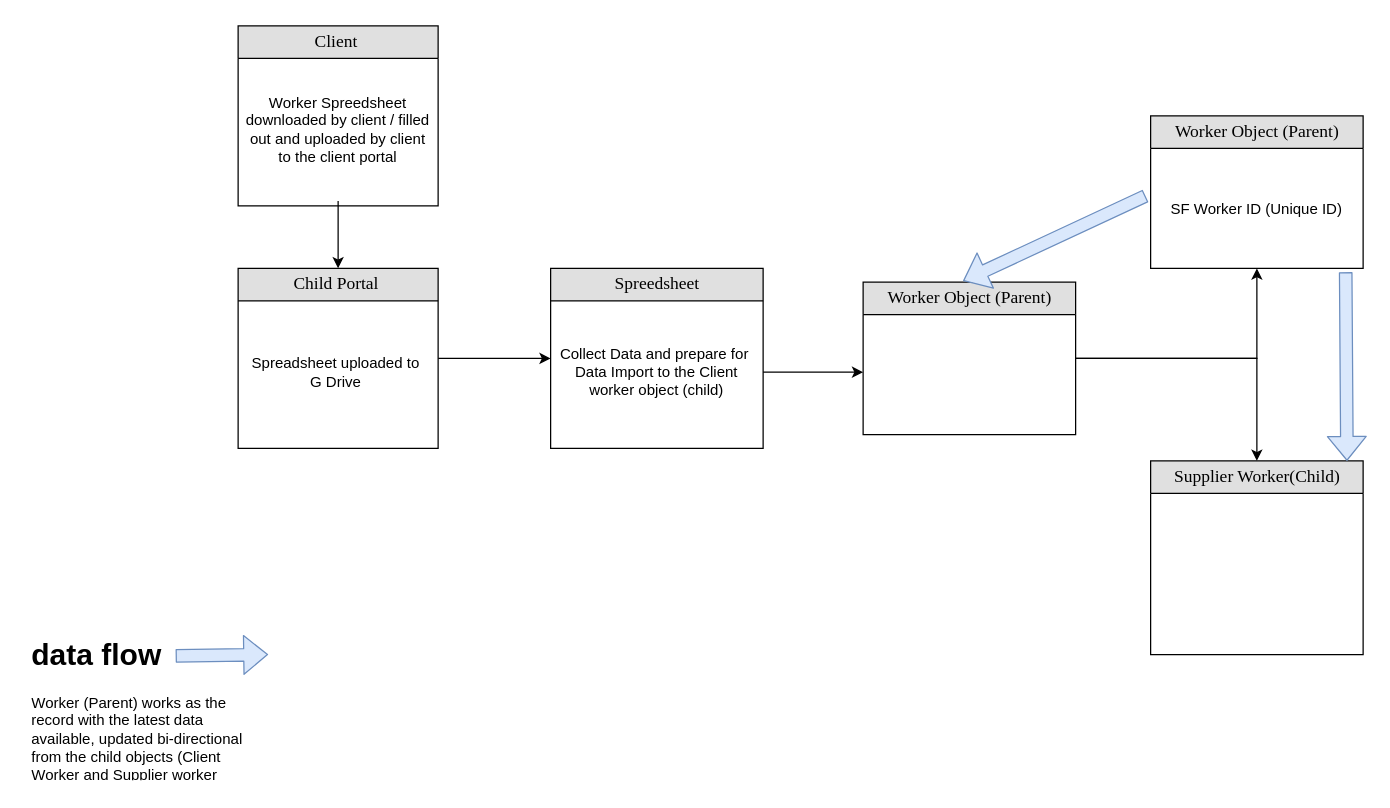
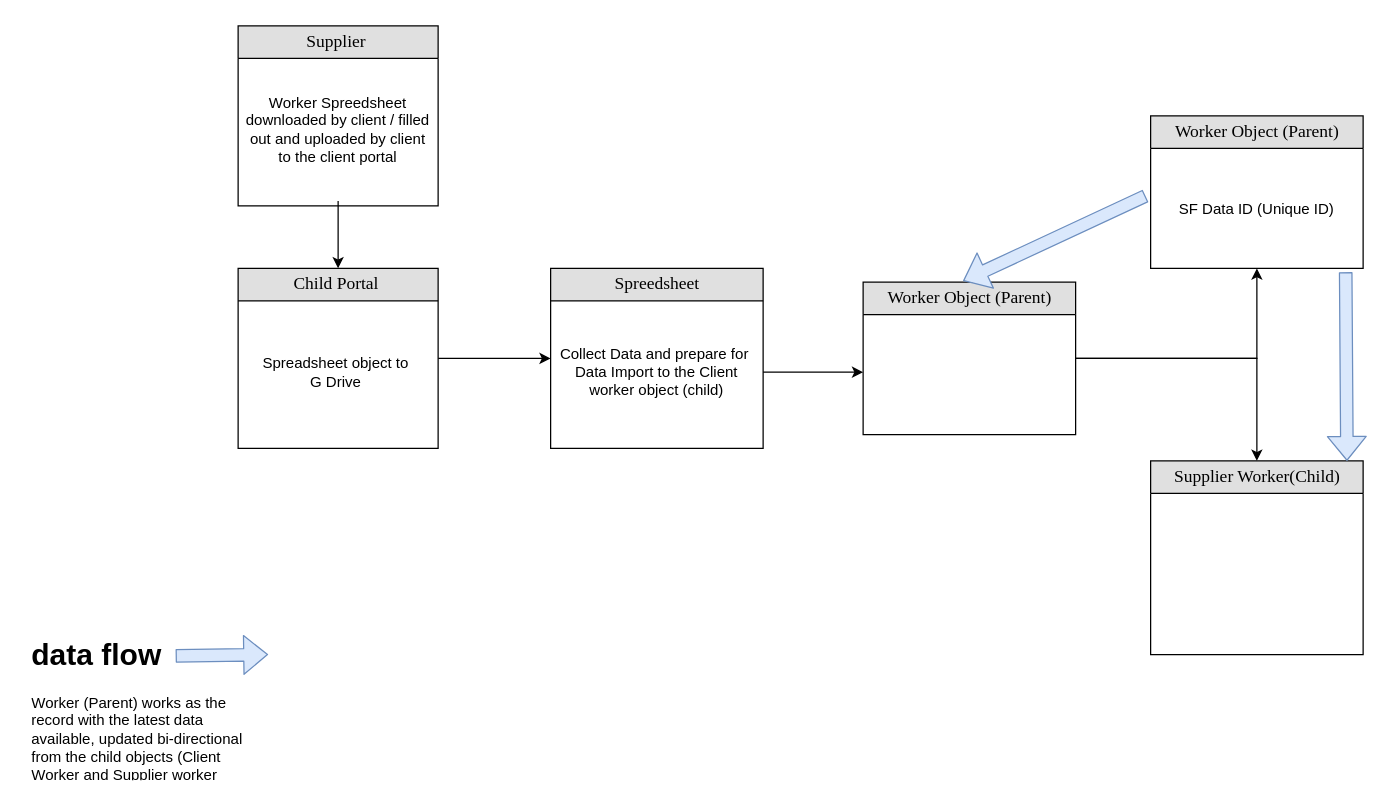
  <mxCell id="0" />
  <mxCell id="1" parent="0" />
  <mxCell id="2" value="Spreedsheet" style="swimlane;html=1;fontStyle=0;childLayout=stackLayout;horizontal=1;startSize=26;fillColor=#e0e0e0;horizontalStack=0;resizeParent=1;resizeLast=0;collapsible=1;marginBottom=0;swimlaneFillColor=#ffffff;align=center;rounded=0;shadow=0;comic=0;labelBackgroundColor=none;strokeWidth=1;fontFamily=Verdana;fontSize=14" parent="1" vertex="1"><mxGeometry x="440" y="214" width="170" height="144" as="geometry" /></mxCell>
  <mxCell id="3" value="Collect Data and prepare for&amp;nbsp;&lt;br&gt;Data Import to the Client worker object (child)" style="text;html=1;strokeColor=none;fillColor=none;align=center;verticalAlign=middle;whiteSpace=wrap;rounded=0;" vertex="1" parent="2"><mxGeometry y="26" width="170" height="114" as="geometry" /></mxCell>
  <mxCell id="4" value="Worker Object (Parent)" style="swimlane;html=1;fontStyle=0;childLayout=stackLayout;horizontal=1;startSize=26;fillColor=#e0e0e0;horizontalStack=0;resizeParent=1;resizeLast=0;collapsible=1;marginBottom=0;swimlaneFillColor=#ffffff;align=center;rounded=0;shadow=0;comic=0;labelBackgroundColor=none;strokeWidth=1;fontFamily=Verdana;fontSize=14" parent="1" vertex="1"><mxGeometry x="920" y="92" width="170" height="122" as="geometry" /></mxCell>
  <mxCell id="5" value="Supplier Worker(Child)" style="swimlane;html=1;fontStyle=0;childLayout=stackLayout;horizontal=1;startSize=26;fillColor=#e0e0e0;horizontalStack=0;resizeParent=1;resizeLast=0;collapsible=1;marginBottom=0;swimlaneFillColor=#ffffff;align=center;rounded=0;shadow=0;comic=0;labelBackgroundColor=none;strokeWidth=1;fontFamily=Verdana;fontSize=14" parent="1" vertex="1"><mxGeometry x="920" y="368" width="170" height="155" as="geometry" /></mxCell>
- <mxCell id="6" value="Client&amp;nbsp;" style="swimlane;html=1;fontStyle=0;childLayout=stackLayout;horizontal=1;startSize=26;fillColor=#e0e0e0;horizontalStack=0;resizeParent=1;resizeLast=0;collapsible=1;marginBottom=0;swimlaneFillColor=#ffffff;align=center;rounded=0;shadow=0;comic=0;labelBackgroundColor=none;strokeWidth=1;fontFamily=Verdana;fontSize=14" parent="1" vertex="1"><mxGeometry x="190" y="20" width="160" height="144" as="geometry" /></mxCell>
+ <mxCell id="6" value="Supplier&amp;nbsp;" style="swimlane;html=1;fontStyle=0;childLayout=stackLayout;horizontal=1;startSize=26;fillColor=#e0e0e0;horizontalStack=0;resizeParent=1;resizeLast=0;collapsible=1;marginBottom=0;swimlaneFillColor=#ffffff;align=center;rounded=0;shadow=0;comic=0;labelBackgroundColor=none;strokeWidth=1;fontFamily=Verdana;fontSize=14" parent="1" vertex="1"><mxGeometry x="190" y="20" width="160" height="144" as="geometry" /></mxCell>
  <mxCell id="7" value="Worker Spreedsheet downloaded by client / filled out and uploaded by client&lt;br&gt;to the client portal" style="text;html=1;strokeColor=none;fillColor=none;align=center;verticalAlign=middle;whiteSpace=wrap;rounded=0;" vertex="1" parent="6"><mxGeometry y="26" width="160" height="114" as="geometry" /></mxCell>
  <mxCell id="8" style="edgeStyle=orthogonalEdgeStyle;rounded=0;orthogonalLoop=1;jettySize=auto;html=1;" edge="1" parent="1" source="9"><mxGeometry relative="1" as="geometry"><mxPoint x="440" y="286" as="targetPoint" /><Array as="points"><mxPoint x="380" y="286" /><mxPoint x="380" y="286" /></Array></mxGeometry></mxCell>
  <mxCell id="9" value="Child Portal&amp;nbsp;" style="swimlane;html=1;fontStyle=0;childLayout=stackLayout;horizontal=1;startSize=26;fillColor=#e0e0e0;horizontalStack=0;resizeParent=1;resizeLast=0;collapsible=1;marginBottom=0;swimlaneFillColor=#ffffff;align=center;rounded=0;shadow=0;comic=0;labelBackgroundColor=none;strokeWidth=1;fontFamily=Verdana;fontSize=14" vertex="1" parent="1"><mxGeometry x="190" y="214" width="160" height="144" as="geometry" /></mxCell>
- <mxCell id="10" value="Spreadsheet uploaded to&amp;nbsp;&lt;br&gt;G Drive&amp;nbsp;" style="text;html=1;strokeColor=none;fillColor=none;align=center;verticalAlign=middle;whiteSpace=wrap;rounded=0;" vertex="1" parent="9"><mxGeometry y="26" width="160" height="114" as="geometry" /></mxCell>
+ <mxCell id="10" value="Spreadsheet object to&amp;nbsp;&lt;br&gt;G Drive&amp;nbsp;" style="text;html=1;strokeColor=none;fillColor=none;align=center;verticalAlign=middle;whiteSpace=wrap;rounded=0;" vertex="1" parent="9"><mxGeometry y="26" width="160" height="114" as="geometry" /></mxCell>
  <mxCell id="11" style="edgeStyle=orthogonalEdgeStyle;rounded=0;orthogonalLoop=1;jettySize=auto;html=1;entryX=0.5;entryY=0;entryDx=0;entryDy=0;" edge="1" parent="1" source="7" target="9"><mxGeometry relative="1" as="geometry" /></mxCell>
  <mxCell id="12" style="edgeStyle=orthogonalEdgeStyle;rounded=0;orthogonalLoop=1;jettySize=auto;html=1;entryX=0.5;entryY=1;entryDx=0;entryDy=0;" edge="1" parent="1" source="14" target="4"><mxGeometry relative="1" as="geometry" /></mxCell>
  <mxCell id="13" style="edgeStyle=orthogonalEdgeStyle;rounded=0;orthogonalLoop=1;jettySize=auto;html=1;exitX=1;exitY=0.5;exitDx=0;exitDy=0;entryX=0.5;entryY=0;entryDx=0;entryDy=0;" edge="1" parent="1" source="14" target="5"><mxGeometry relative="1" as="geometry" /></mxCell>
  <mxCell id="14" value="Worker Object (Parent)" style="swimlane;html=1;fontStyle=0;childLayout=stackLayout;horizontal=1;startSize=26;fillColor=#e0e0e0;horizontalStack=0;resizeParent=1;resizeLast=0;collapsible=1;marginBottom=0;swimlaneFillColor=#ffffff;align=center;rounded=0;shadow=0;comic=0;labelBackgroundColor=none;strokeWidth=1;fontFamily=Verdana;fontSize=14" vertex="1" parent="1"><mxGeometry x="690" y="225" width="170" height="122" as="geometry" /></mxCell>
  <mxCell id="15" style="edgeStyle=orthogonalEdgeStyle;rounded=0;orthogonalLoop=1;jettySize=auto;html=1;" edge="1" parent="1" source="3"><mxGeometry relative="1" as="geometry"><mxPoint x="690" y="297" as="targetPoint" /></mxGeometry></mxCell>
  <mxCell id="16" value="" style="shape=flexArrow;endArrow=classic;html=1;exitX=-0.024;exitY=0.383;exitDx=0;exitDy=0;exitPerimeter=0;fillColor=#dae8fc;strokeColor=#6c8ebf;" edge="1" parent="1" source="17"><mxGeometry width="50" height="50" relative="1" as="geometry"><mxPoint x="840" y="294" as="sourcePoint" /><mxPoint x="770" y="224" as="targetPoint" /></mxGeometry></mxCell>
- <mxCell id="17" value="SF Worker ID (Unique ID)&lt;br&gt;" style="text;html=1;strokeColor=none;fillColor=none;align=center;verticalAlign=middle;whiteSpace=wrap;rounded=0;" vertex="1" parent="1"><mxGeometry x="920" y="120" width="170" height="94" as="geometry" /></mxCell>
+ <mxCell id="17" value="SF Data ID (Unique ID)&lt;br&gt;" style="text;html=1;strokeColor=none;fillColor=none;align=center;verticalAlign=middle;whiteSpace=wrap;rounded=0;" vertex="1" parent="1"><mxGeometry x="920" y="120" width="170" height="94" as="geometry" /></mxCell>
  <mxCell id="18" value="" style="shape=flexArrow;endArrow=classic;html=1;strokeColor=#6c8ebf;exitX=0.918;exitY=1.032;exitDx=0;exitDy=0;exitPerimeter=0;entryX=0.924;entryY=0;entryDx=0;entryDy=0;entryPerimeter=0;fillColor=#dae8fc;" edge="1" parent="1" source="17" target="5"><mxGeometry width="50" height="50" relative="1" as="geometry"><mxPoint x="840" y="294" as="sourcePoint" /><mxPoint x="890" y="244" as="targetPoint" /></mxGeometry></mxCell>
  <mxCell id="19" value="" style="shape=flexArrow;endArrow=classic;html=1;strokeColor=#6c8ebf;fillColor=#dae8fc;entryX=1.021;entryY=0.158;entryDx=0;entryDy=0;entryPerimeter=0;" edge="1" parent="1" target="20"><mxGeometry width="50" height="50" relative="1" as="geometry"><mxPoint x="140" y="524" as="sourcePoint" /><mxPoint x="230" y="524" as="targetPoint" /></mxGeometry></mxCell>
  <mxCell id="20" value="&lt;h1&gt;&lt;span&gt;data flow&amp;nbsp;&lt;/span&gt;&lt;br&gt;&lt;/h1&gt;&lt;div&gt;&lt;span&gt;Worker (Parent) works as the record with the latest data available, updated bi-directional from the child objects (Client Worker and Supplier worker&lt;/span&gt;&lt;/div&gt;" style="text;html=1;strokeColor=none;fillColor=none;spacing=5;spacingTop=-20;whiteSpace=wrap;overflow=hidden;rounded=0;" vertex="1" parent="1"><mxGeometry x="20" y="504" width="190" height="120" as="geometry" /></mxCell>
